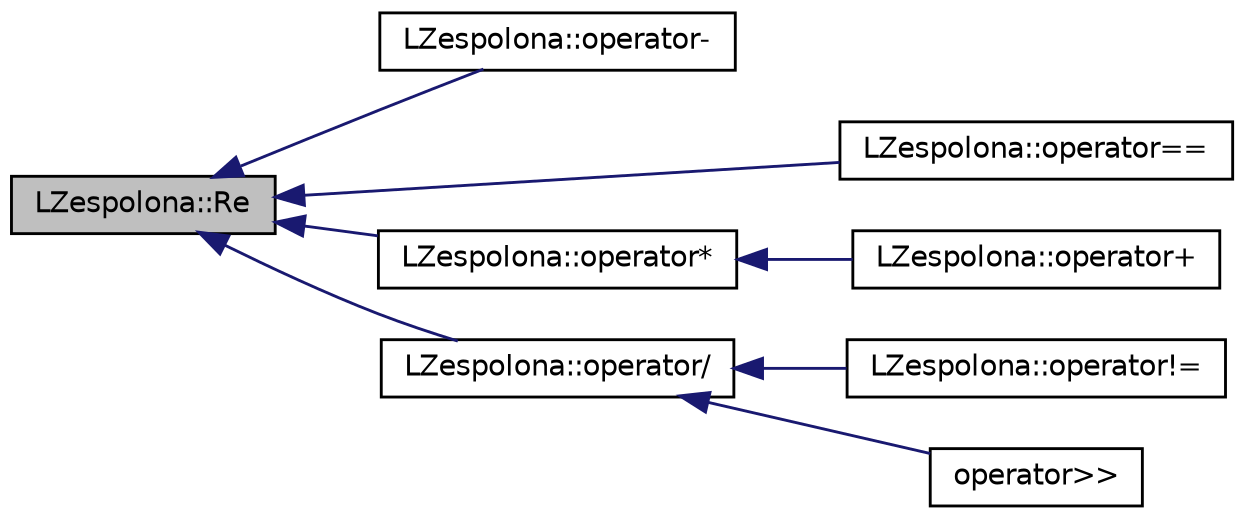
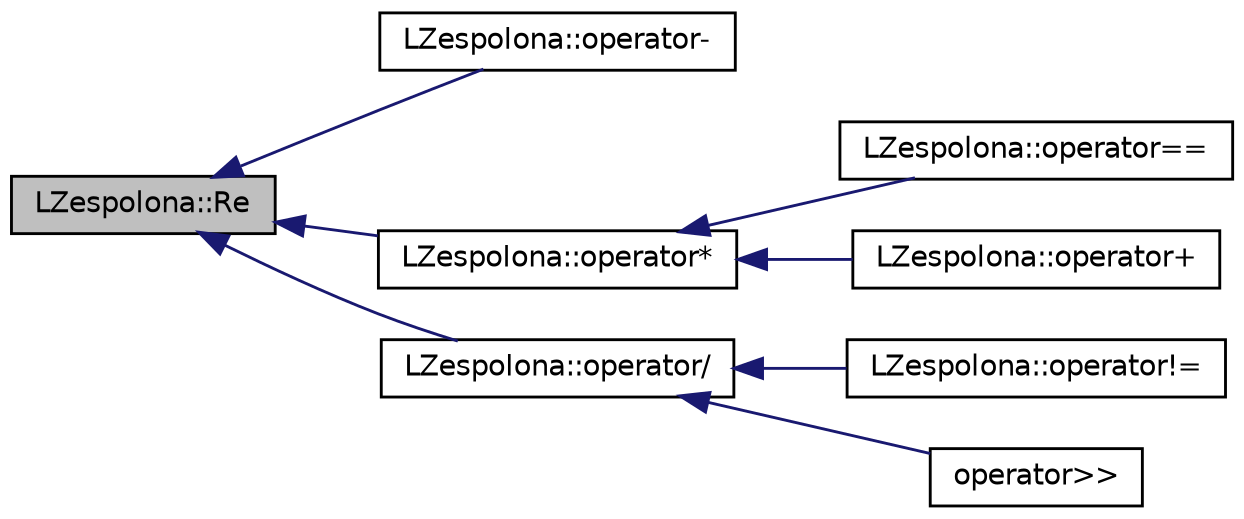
  digraph {
    rankdir=LR
    node [color=black fillcolor=white fontname=Helvetica fontsize=10 shape=record style=filled]
    edge [color=midnightblue dir=back fontname=Helvetica fontsize=10 labelfontname=Helvetica labelfontsize=10 style=solid]
    n1 [fillcolor=grey75 fontcolor=black height=0.2 label="LZespolona::Re" width=0.4]
    n2 [height=0.2 label="LZespolona::operator-" width=0.4]
    n3 [height=0.2 label="LZespolona::operator*" width=0.4]
    n4 [height=0.2 label="LZespolona::operator/" width=0.4]
    n5 [height=0.2 label="LZespolona::operator==" width=0.4]
    n6 [height=0.2 label="LZespolona::operator+" width=0.4]
    n7 [height=0.2 label="LZespolona::operator!=" width=0.4]
    n8 [height=0.2 label="operator\>\>" width=0.4]
    n1 -> n2
    n1 -> n3
    n1 -> n4
-   n1 -> n5
+   n3 -> n5
    n3 -> n6
    n4 -> n7
    n4 -> n8
  }
